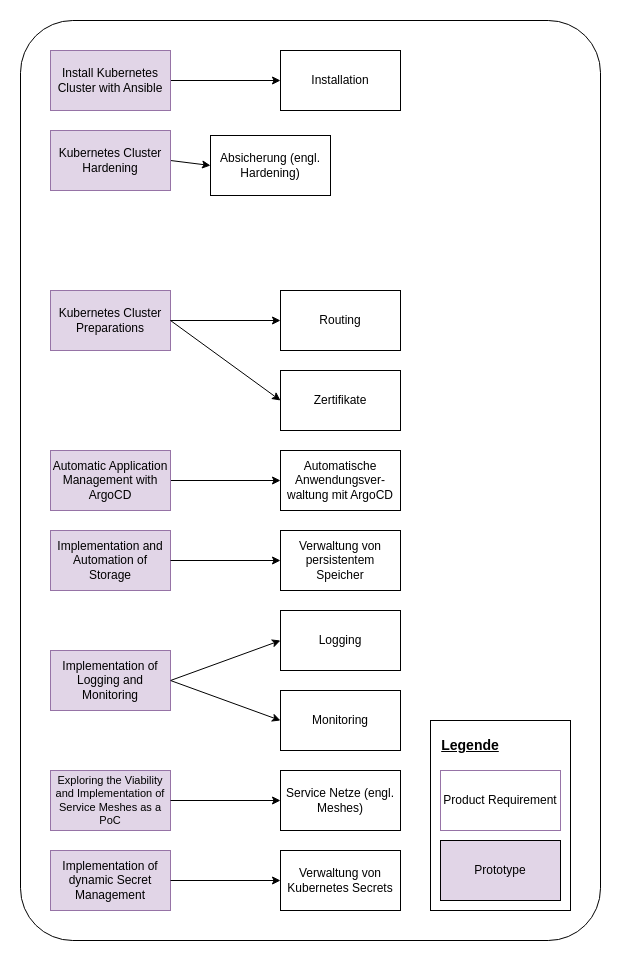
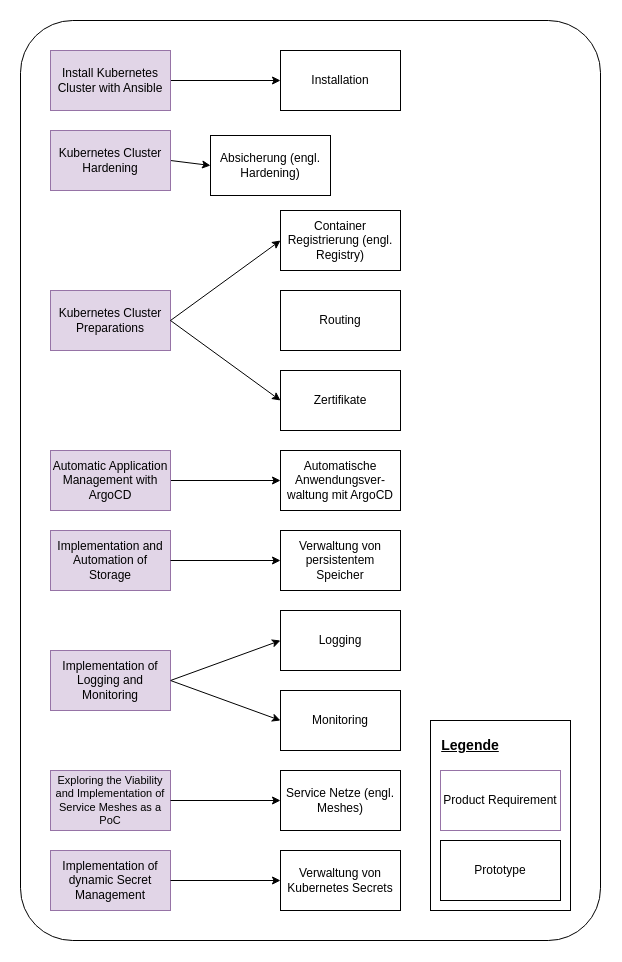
  <mxCell id="0" />
  <mxCell id="1" parent="0" />
  <mxCell id="2" value="" style="rounded=1;whiteSpace=wrap;html=1;fillColor=none;arcSize=9;" parent="1" vertex="1"><mxGeometry x="20" y="20" width="580" height="920" as="geometry" /></mxCell>
  <mxCell id="3" style="rounded=0;orthogonalLoop=1;jettySize=auto;html=1;exitX=1;exitY=0.5;exitDx=0;exitDy=0;entryX=0;entryY=0.5;entryDx=0;entryDy=0;" parent="1" source="4" target="19" edge="1"><mxGeometry relative="1" as="geometry" /></mxCell>
  <mxCell id="4" value="Install Kubernetes Cluster with Ansible" style="rounded=0;whiteSpace=wrap;html=1;fillColor=#e1d5e7;strokeColor=#9673a6;" parent="1" vertex="1"><mxGeometry x="50" y="50" width="120" height="60" as="geometry" /></mxCell>
  <mxCell id="5" style="rounded=0;orthogonalLoop=1;jettySize=auto;html=1;exitX=1;exitY=0.5;exitDx=0;exitDy=0;entryX=0;entryY=0.5;entryDx=0;entryDy=0;" parent="1" source="6" target="20" edge="1"><mxGeometry relative="1" as="geometry" /></mxCell>
  <mxCell id="6" value="Kubernetes Cluster Hardening" style="rounded=0;whiteSpace=wrap;html=1;fillColor=#e1d5e7;strokeColor=#9673a6;" parent="1" vertex="1"><mxGeometry x="50" y="130" width="120" height="60" as="geometry" /></mxCell>
  <mxCell id="7" value="Kubernetes Cluster Preparations" style="rounded=0;whiteSpace=wrap;html=1;fillColor=#e1d5e7;strokeColor=#9673a6;" parent="1" vertex="1"><mxGeometry x="50" y="290" width="120" height="60" as="geometry" /></mxCell>
  <mxCell id="8" value="" style="rounded=0;whiteSpace=wrap;html=1;" parent="1" vertex="1"><mxGeometry x="430" y="720" width="140" height="190" as="geometry" /></mxCell>
  <mxCell id="9" value="&lt;font style=&quot;font-size: 14px;&quot;&gt;&lt;u&gt;&lt;b&gt;Legende&lt;/b&gt;&lt;/u&gt;&lt;/font&gt;" style="text;html=1;strokeColor=none;fillColor=none;align=center;verticalAlign=middle;whiteSpace=wrap;rounded=0;" parent="1" vertex="1"><mxGeometry x="440" y="730" width="60" height="30" as="geometry" /></mxCell>
  <mxCell id="10" value="Product Requirement" style="rounded=0;whiteSpace=wrap;html=1;fillColor=#ffffff;strokeColor=#9673a6;" parent="1" vertex="1"><mxGeometry x="440" y="770" width="120" height="60" as="geometry" /></mxCell>
- <mxCell id="11" value="Prototype" style="rounded=0;whiteSpace=wrap;html=1;fillColor=#e1d5e7;" parent="1" vertex="1"><mxGeometry x="440" y="840" width="120" height="60" as="geometry" /></mxCell>
+ <mxCell id="11" value="Prototype" style="rounded=0;whiteSpace=wrap;html=1;" parent="1" vertex="1"><mxGeometry x="440" y="840" width="120" height="60" as="geometry" /></mxCell>
  <mxCell id="12" style="rounded=0;orthogonalLoop=1;jettySize=auto;html=1;exitX=1;exitY=0.5;exitDx=0;exitDy=0;entryX=0;entryY=0.5;entryDx=0;entryDy=0;" parent="1" source="13" target="25" edge="1"><mxGeometry relative="1" as="geometry" /></mxCell>
  <mxCell id="13" value="Automatic Application Management with ArgoCD" style="rounded=0;whiteSpace=wrap;html=1;fillColor=#e1d5e7;strokeColor=#9673a6;" parent="1" vertex="1"><mxGeometry x="50" y="450" width="120" height="60" as="geometry" /></mxCell>
  <mxCell id="14" value="Implementation and Automation of Storage" style="rounded=0;whiteSpace=wrap;html=1;fillColor=#e1d5e7;strokeColor=#9673a6;" parent="1" vertex="1"><mxGeometry x="50" y="530" width="120" height="60" as="geometry" /></mxCell>
  <mxCell id="15" style="rounded=0;orthogonalLoop=1;jettySize=auto;html=1;exitX=1;exitY=0.5;exitDx=0;exitDy=0;entryX=0;entryY=0.5;entryDx=0;entryDy=0;" parent="1" source="16" target="26" edge="1"><mxGeometry relative="1" as="geometry" /></mxCell>
  <mxCell id="16" value="Implementation of Logging and Monitoring" style="rounded=0;whiteSpace=wrap;html=1;fillColor=#e1d5e7;strokeColor=#9673a6;" parent="1" vertex="1"><mxGeometry x="50" y="650" width="120" height="60" as="geometry" /></mxCell>
  <mxCell id="17" value="Exploring the Viability and Implementation of Service Meshes as a PoC" style="rounded=0;whiteSpace=wrap;html=1;fillColor=#e1d5e7;strokeColor=#9673a6;fontSize=11;" parent="1" vertex="1"><mxGeometry x="50" y="770" width="120" height="60" as="geometry" /></mxCell>
  <mxCell id="18" value="Implementation of dynamic Secret Management" style="rounded=0;whiteSpace=wrap;html=1;fillColor=#e1d5e7;strokeColor=#9673a6;" parent="1" vertex="1"><mxGeometry x="50" y="850" width="120" height="60" as="geometry" /></mxCell>
  <mxCell id="19" value="Installation" style="rounded=0;whiteSpace=wrap;html=1;" parent="1" vertex="1"><mxGeometry x="280" y="50" width="120" height="60" as="geometry" /></mxCell>
  <mxCell id="20" value="Absicherung (engl. Hardening)" style="rounded=0;whiteSpace=wrap;html=1;" parent="1" vertex="1"><mxGeometry x="210" y="135" width="120" height="60" as="geometry" /></mxCell>
+ <mxCell id="21" value="Container Registrierung (engl. Registry)" style="rounded=0;whiteSpace=wrap;html=1;" parent="1" vertex="1"><mxGeometry x="280" y="210" width="120" height="60" as="geometry" /></mxCell>
  <mxCell id="22" value="Routing" style="rounded=0;whiteSpace=wrap;html=1;" parent="1" vertex="1"><mxGeometry x="280" y="290" width="120" height="60" as="geometry" /></mxCell>
  <mxCell id="23" value="Zertifikate" style="rounded=0;whiteSpace=wrap;html=1;" parent="1" vertex="1"><mxGeometry x="280" y="370" width="120" height="60" as="geometry" /></mxCell>
  <mxCell id="24" value="Verwaltung von persistentem Speicher" style="rounded=0;whiteSpace=wrap;html=1;" parent="1" vertex="1"><mxGeometry x="280" y="530" width="120" height="60" as="geometry" /></mxCell>
  <mxCell id="25" value="Automatische Anwendungsver-waltung mit ArgoCD" style="rounded=0;whiteSpace=wrap;html=1;fontSize=12;" parent="1" vertex="1"><mxGeometry x="280" y="450" width="120" height="60" as="geometry" /></mxCell>
  <mxCell id="26" value="Logging" style="rounded=0;whiteSpace=wrap;html=1;fontSize=12;" parent="1" vertex="1"><mxGeometry x="280" y="610" width="120" height="60" as="geometry" /></mxCell>
  <mxCell id="27" value="Monitoring" style="rounded=0;whiteSpace=wrap;html=1;fontSize=12;" parent="1" vertex="1"><mxGeometry x="280" y="690" width="120" height="60" as="geometry" /></mxCell>
  <mxCell id="28" value="Service Netze (engl. Meshes)" style="rounded=0;whiteSpace=wrap;html=1;fontSize=12;" parent="1" vertex="1"><mxGeometry x="280" y="770" width="120" height="60" as="geometry" /></mxCell>
  <mxCell id="29" value="Verwaltung von Kubernetes Secrets" style="rounded=0;whiteSpace=wrap;html=1;fontSize=12;" parent="1" vertex="1"><mxGeometry x="280" y="850" width="120" height="60" as="geometry" /></mxCell>
- <mxCell id="31" style="rounded=0;orthogonalLoop=1;jettySize=auto;html=1;exitX=1;exitY=0.5;exitDx=0;exitDy=0;entryX=0;entryY=0.5;entryDx=0;entryDy=0;" parent="1" source="7" target="22" edge="1"><mxGeometry relative="1" as="geometry"><mxPoint x="170" y="360" as="sourcePoint" /><mxPoint x="290" y="250" as="targetPoint" /></mxGeometry></mxCell>
+ <mxCell id="30" style="rounded=0;orthogonalLoop=1;jettySize=auto;html=1;exitX=1;exitY=0.5;exitDx=0;exitDy=0;entryX=0;entryY=0.5;entryDx=0;entryDy=0;" parent="1" source="7" target="21" edge="1"><mxGeometry relative="1" as="geometry"><mxPoint x="170" y="280" as="sourcePoint" /><mxPoint x="290" y="170" as="targetPoint" /></mxGeometry></mxCell>
  <mxCell id="32" style="rounded=0;orthogonalLoop=1;jettySize=auto;html=1;exitX=1;exitY=0.5;exitDx=0;exitDy=0;entryX=0;entryY=0.5;entryDx=0;entryDy=0;" parent="1" source="7" target="23" edge="1"><mxGeometry relative="1" as="geometry"><mxPoint x="170" y="360" as="sourcePoint" /><mxPoint x="290" y="330" as="targetPoint" /></mxGeometry></mxCell>
  <mxCell id="33" style="rounded=0;orthogonalLoop=1;jettySize=auto;html=1;exitX=1;exitY=0.5;exitDx=0;exitDy=0;entryX=0;entryY=0.5;entryDx=0;entryDy=0;" parent="1" source="14" target="24" edge="1"><mxGeometry relative="1" as="geometry"><mxPoint x="170" y="360" as="sourcePoint" /><mxPoint x="290" y="410" as="targetPoint" /></mxGeometry></mxCell>
  <mxCell id="34" style="rounded=0;orthogonalLoop=1;jettySize=auto;html=1;exitX=1;exitY=0.5;exitDx=0;exitDy=0;entryX=0;entryY=0.5;entryDx=0;entryDy=0;" parent="1" source="16" target="27" edge="1"><mxGeometry relative="1" as="geometry"><mxPoint x="170" y="600" as="sourcePoint" /><mxPoint x="290" y="650" as="targetPoint" /></mxGeometry></mxCell>
  <mxCell id="35" style="rounded=0;orthogonalLoop=1;jettySize=auto;html=1;exitX=1;exitY=0.5;exitDx=0;exitDy=0;entryX=0;entryY=0.5;entryDx=0;entryDy=0;" parent="1" source="17" target="28" edge="1"><mxGeometry relative="1" as="geometry"><mxPoint x="170" y="600" as="sourcePoint" /><mxPoint x="290" y="730" as="targetPoint" /></mxGeometry></mxCell>
  <mxCell id="36" style="rounded=0;orthogonalLoop=1;jettySize=auto;html=1;exitX=1;exitY=0.5;exitDx=0;exitDy=0;entryX=0;entryY=0.5;entryDx=0;entryDy=0;" parent="1" source="18" target="29" edge="1"><mxGeometry relative="1" as="geometry"><mxPoint x="170" y="680" as="sourcePoint" /><mxPoint x="290" y="810" as="targetPoint" /></mxGeometry></mxCell>
